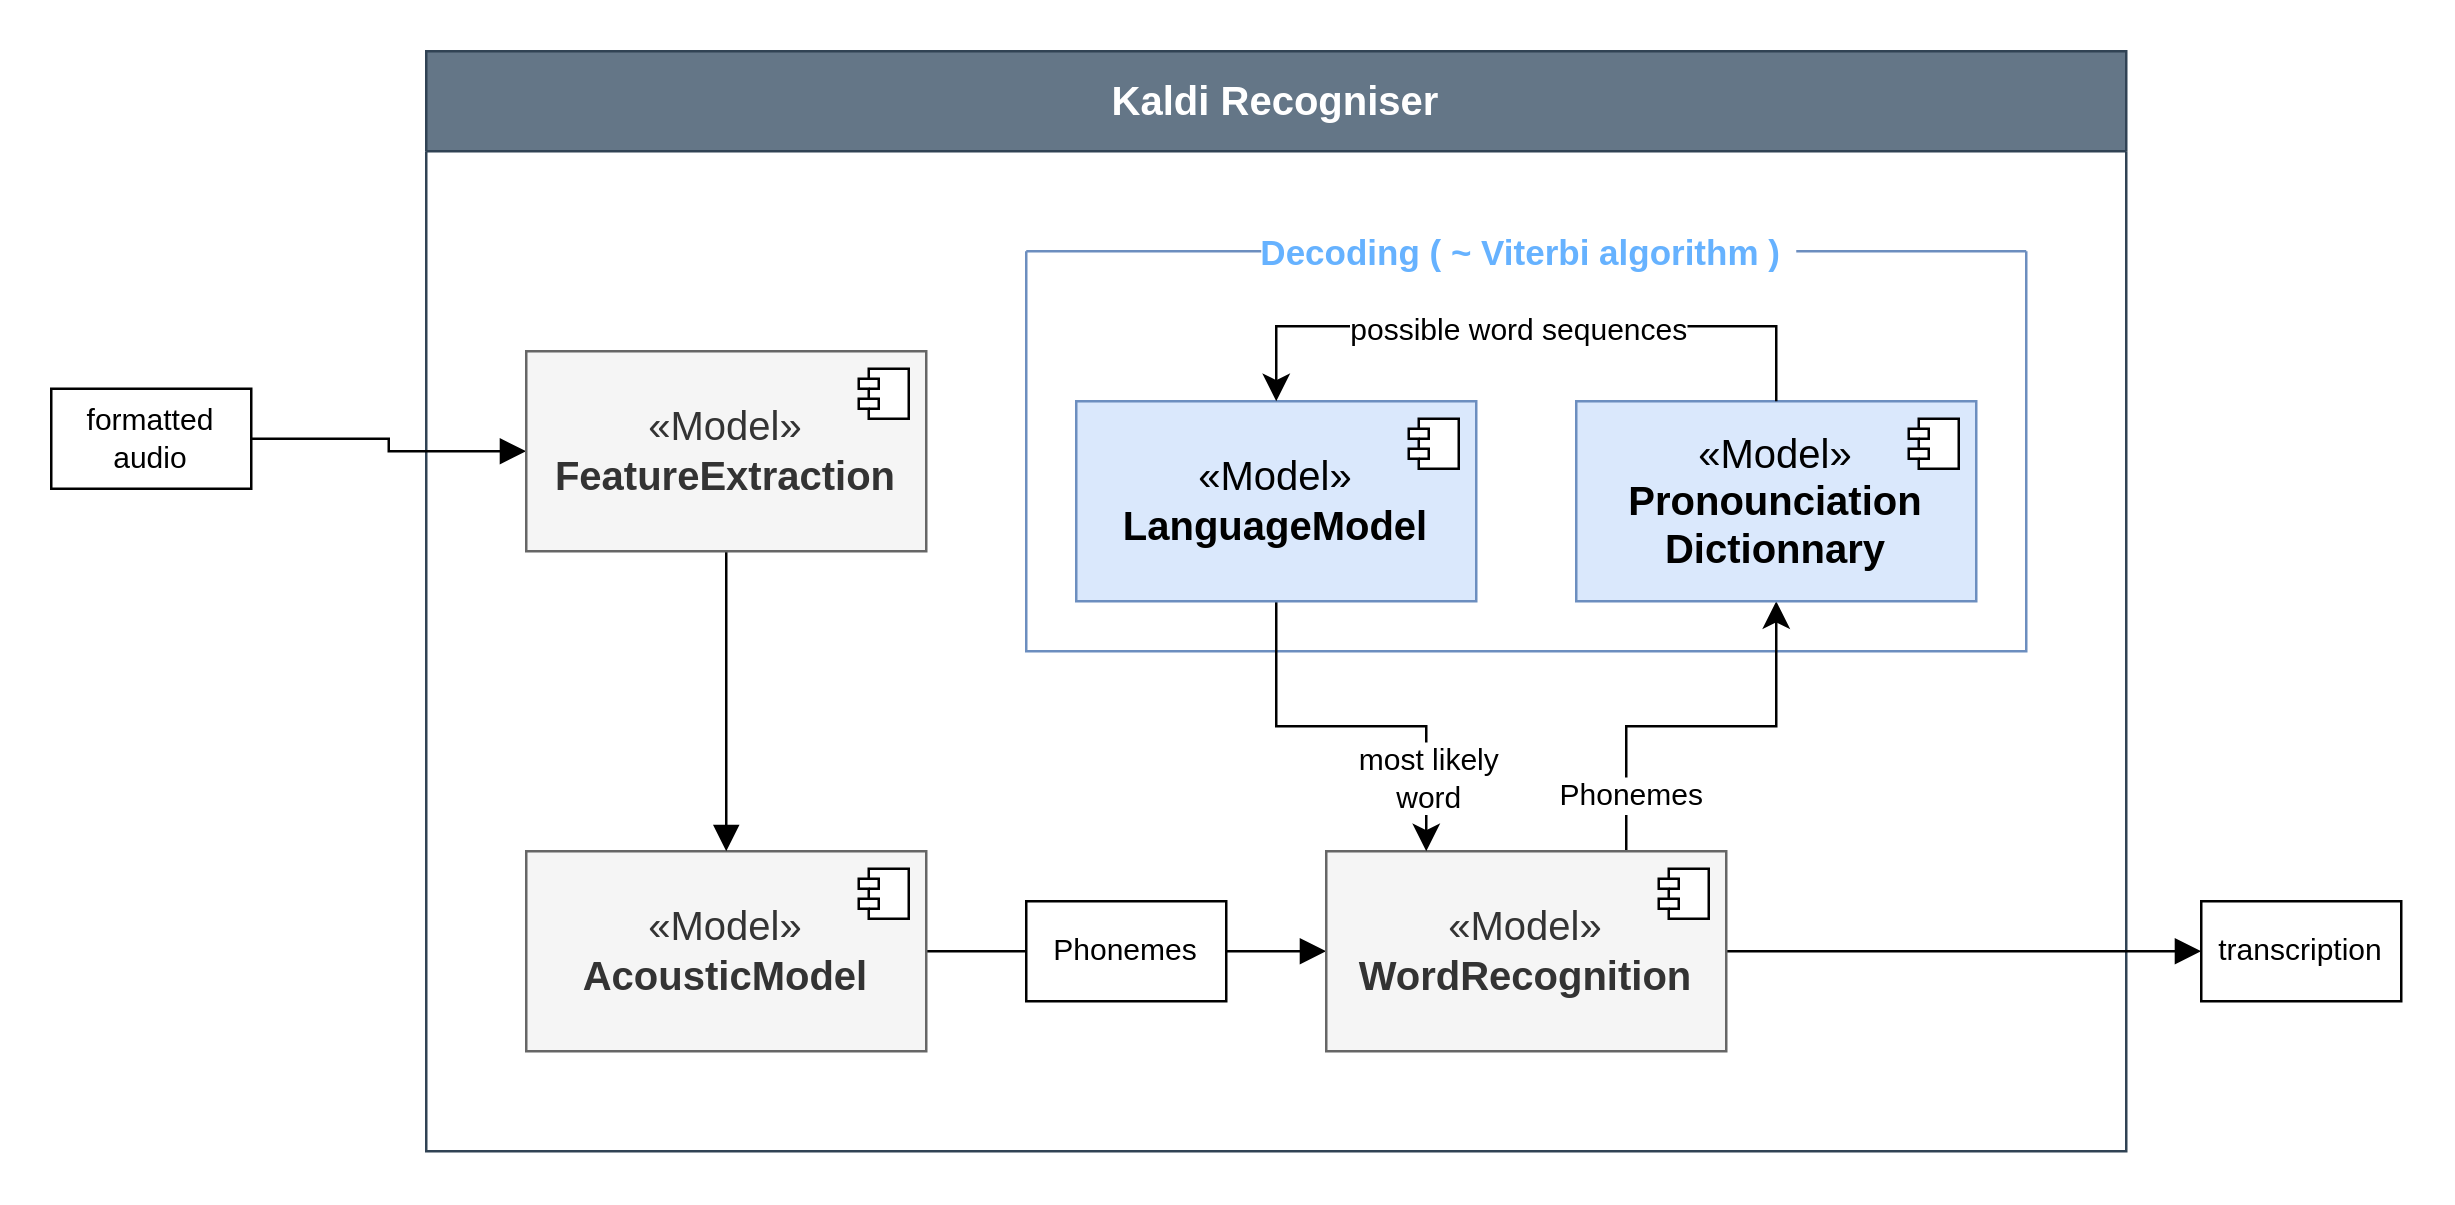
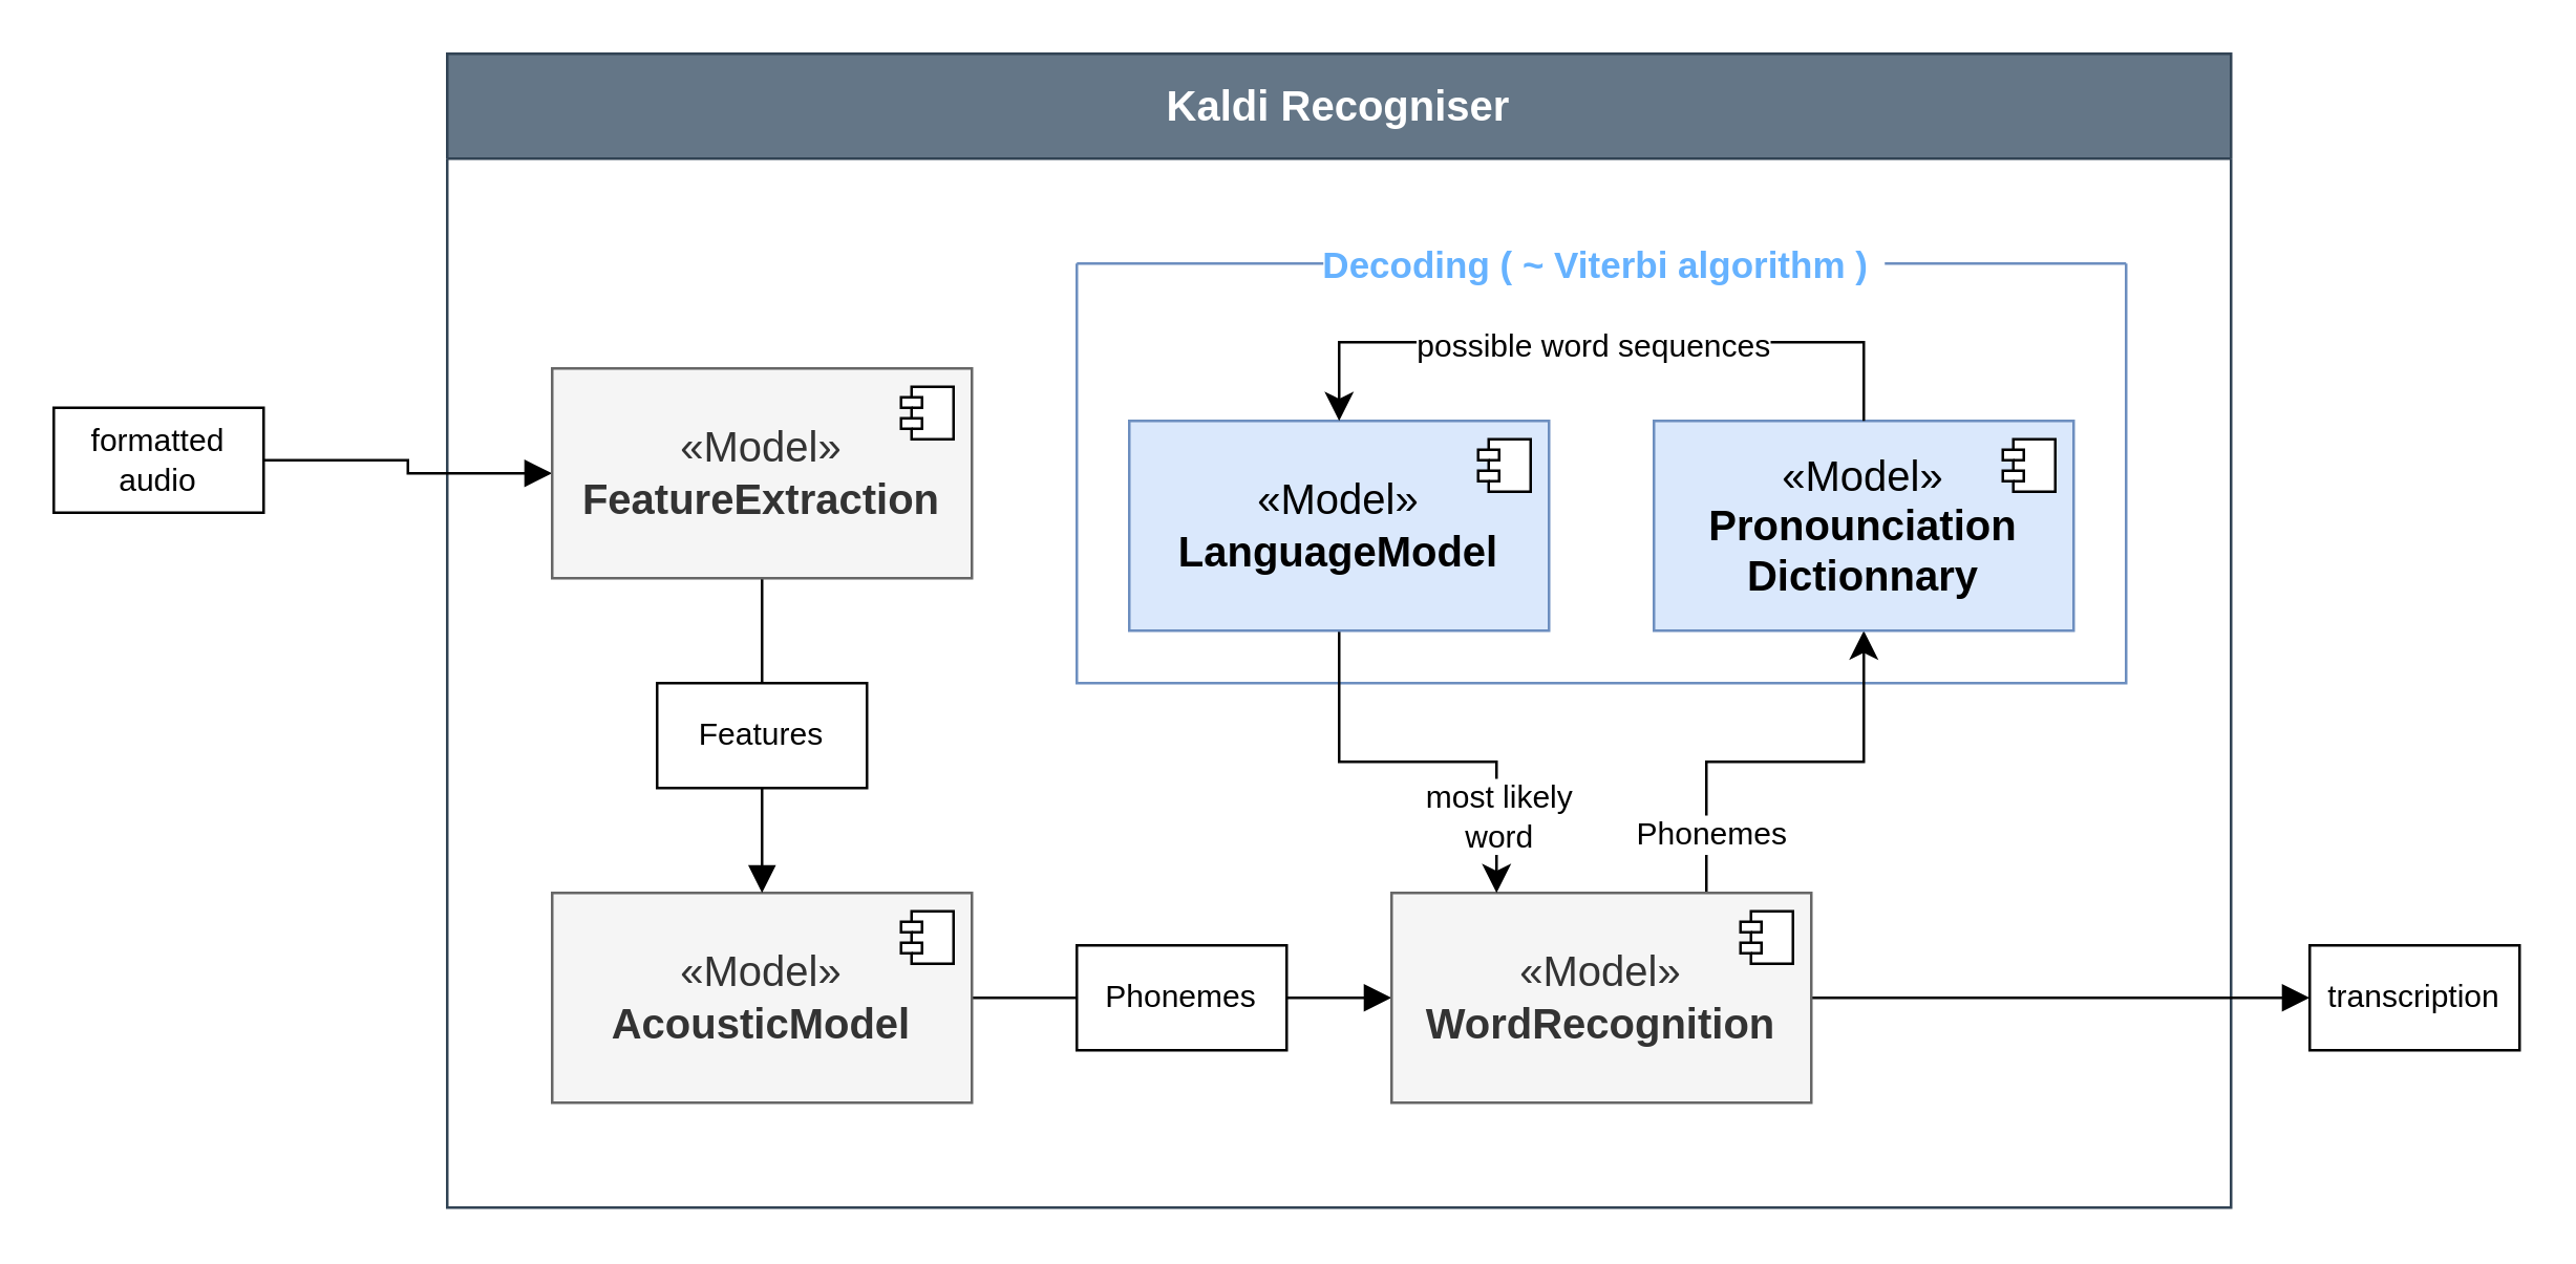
  <mxCell id="0" />
  <mxCell id="1" parent="0" />
  <mxCell id="2" value="Decoding ( ~ Viterbi algorithm ) " style="swimlane;startSize=0;fontFamily=Helvetica;fontSize=14;labelBackgroundColor=default;fontStyle=1;fillColor=#dae8fc;strokeColor=#6c8ebf;strokeWidth=1;fontColor=#66B2FF;" parent="1" vertex="1"><mxGeometry x="410" width="400" height="160" as="geometry" y="100" /></mxCell>
  <mxCell id="3" value="Kaldi Recogniser" style="swimlane;whiteSpace=wrap;html=1;fontSize=16;startSize=40;fillColor=#647687;fontColor=#ffffff;strokeColor=#314354;container=0;" parent="1" vertex="1"><mxGeometry x="170" y="20" width="680" height="440" as="geometry" /></mxCell>
  <mxCell id="4" style="edgeStyle=orthogonalEdgeStyle;shape=connector;rounded=0;orthogonalLoop=1;jettySize=auto;html=1;entryX=0;entryY=0.5;entryDx=0;entryDy=0;labelBackgroundColor=default;strokeColor=default;fontFamily=Helvetica;fontSize=12;fontColor=default;endArrow=block;startSize=8;endSize=8;endFill=1;" parent="1" source="5" target="12" edge="1"><mxGeometry relative="1" as="geometry" /></mxCell>
  <mxCell id="5" value="formatted&lt;br&gt;audio" style="html=1;whiteSpace=wrap;fontFamily=Helvetica;fontSize=12;fontColor=default;" parent="1" vertex="1"><mxGeometry x="20" y="155" width="80" height="40" as="geometry" /></mxCell>
  <mxCell id="6" value="transcription" style="html=1;whiteSpace=wrap;fontFamily=Helvetica;fontSize=12;fontColor=default;" parent="1" vertex="1"><mxGeometry x="880" y="360" width="80" height="40" as="geometry" /></mxCell>
  <mxCell id="7" style="edgeStyle=orthogonalEdgeStyle;shape=connector;rounded=0;orthogonalLoop=1;jettySize=auto;html=1;entryX=0;entryY=0.5;entryDx=0;entryDy=0;labelBackgroundColor=default;strokeColor=default;fontFamily=Helvetica;fontSize=12;fontColor=default;endArrow=block;startSize=8;endSize=8;endFill=1;" parent="1" source="17" target="6" edge="1"><mxGeometry relative="1" as="geometry" /></mxCell>
  <mxCell id="8" style="edgeStyle=orthogonalEdgeStyle;shape=connector;rounded=0;orthogonalLoop=1;jettySize=auto;html=1;entryX=0;entryY=0.5;entryDx=0;entryDy=0;labelBackgroundColor=default;strokeColor=default;fontFamily=Helvetica;fontSize=12;fontColor=default;endArrow=block;startSize=8;endSize=8;endFill=1;" parent="1" source="9" target="17" edge="1"><mxGeometry relative="1" as="geometry" /></mxCell>
  <mxCell id="9" value="«Model»&lt;br&gt;&lt;b&gt;AcousticModel&lt;/b&gt;" style="html=1;dropTarget=0;whiteSpace=wrap;fontSize=16;fillColor=#f5f5f5;strokeColor=#666666;fontColor=#333333;" parent="1" vertex="1"><mxGeometry x="210" y="340" width="160" height="80" as="geometry" /></mxCell>
  <mxCell id="10" value="" style="shape=module;jettyWidth=8;jettyHeight=4;fontSize=16;" parent="9" vertex="1"><mxGeometry x="1" width="20" height="20" relative="1" as="geometry"><mxPoint x="-27" y="7" as="offset" /></mxGeometry></mxCell>
  <mxCell id="11" style="edgeStyle=orthogonalEdgeStyle;shape=connector;rounded=0;orthogonalLoop=1;jettySize=auto;html=1;entryX=0.5;entryY=0;entryDx=0;entryDy=0;labelBackgroundColor=default;strokeColor=default;fontFamily=Helvetica;fontSize=12;fontColor=default;endArrow=block;startSize=8;endSize=8;endFill=1;" parent="1" source="12" target="9" edge="1"><mxGeometry relative="1" as="geometry" /></mxCell>
  <mxCell id="12" value="«Model»&lt;br&gt;&lt;b&gt;FeatureExtraction&lt;/b&gt;" style="html=1;dropTarget=0;whiteSpace=wrap;fontSize=16;fillColor=#f5f5f5;strokeColor=#666666;fontColor=#333333;" parent="1" vertex="1"><mxGeometry x="210" y="140" width="160" height="80" as="geometry" /></mxCell>
  <mxCell id="13" value="" style="shape=module;jettyWidth=8;jettyHeight=4;fontSize=16;" parent="12" vertex="1"><mxGeometry x="1" width="20" height="20" relative="1" as="geometry"><mxPoint x="-27" y="7" as="offset" /></mxGeometry></mxCell>
+ <mxCell id="14" value="Features" style="html=1;whiteSpace=wrap;fontFamily=Helvetica;fontSize=12;fontColor=default;" parent="1" vertex="1"><mxGeometry x="250" y="260" width="80" height="40" as="geometry" /></mxCell>
  <mxCell id="15" style="edgeStyle=orthogonalEdgeStyle;shape=connector;rounded=0;orthogonalLoop=1;jettySize=auto;html=1;exitX=0.75;exitY=0;exitDx=0;exitDy=0;entryX=0.5;entryY=1;entryDx=0;entryDy=0;labelBackgroundColor=default;strokeColor=default;fontFamily=Helvetica;fontSize=12;fontColor=default;endArrow=classic;startSize=8;endSize=8;" parent="1" source="17" target="24" edge="1"><mxGeometry relative="1" as="geometry" /></mxCell>
  <mxCell id="16" value="Phonemes" style="edgeLabel;html=1;align=center;verticalAlign=middle;resizable=0;points=[];fontSize=12;fontFamily=Helvetica;fontColor=default;" parent="15" vertex="1" connectable="0"><mxGeometry x="0.123" y="-2" relative="1" as="geometry"><mxPoint x="-39" y="25" as="offset" /></mxGeometry></mxCell>
  <mxCell id="17" value="«Model»&lt;br&gt;&lt;b&gt;WordRecognition&lt;/b&gt;" style="html=1;dropTarget=0;whiteSpace=wrap;fontSize=16;fillColor=#f5f5f5;strokeColor=#666666;fontColor=#333333;" parent="1" vertex="1"><mxGeometry x="530" y="340" width="160" height="80" as="geometry" /></mxCell>
  <mxCell id="18" value="" style="shape=module;jettyWidth=8;jettyHeight=4;fontSize=16;" parent="17" vertex="1"><mxGeometry x="1" width="20" height="20" relative="1" as="geometry"><mxPoint x="-27" y="7" as="offset" /></mxGeometry></mxCell>
  <mxCell id="19" value="Phonemes" style="html=1;whiteSpace=wrap;fontFamily=Helvetica;fontSize=12;fontColor=default;" parent="1" vertex="1"><mxGeometry x="410" y="360" width="80" height="40" as="geometry" /></mxCell>
  <mxCell id="20" style="edgeStyle=orthogonalEdgeStyle;shape=connector;rounded=0;orthogonalLoop=1;jettySize=auto;html=1;entryX=0.25;entryY=0;entryDx=0;entryDy=0;labelBackgroundColor=default;strokeColor=default;fontFamily=Helvetica;fontSize=12;fontColor=default;endArrow=classic;startSize=8;endSize=8;" parent="1" source="22" target="17" edge="1"><mxGeometry relative="1" as="geometry" /></mxCell>
  <mxCell id="21" value="most likely&lt;br&gt;word" style="edgeLabel;html=1;align=center;verticalAlign=middle;resizable=0;points=[];fontSize=12;fontFamily=Helvetica;fontColor=default;" parent="20" vertex="1" connectable="0"><mxGeometry x="0.708" relative="1" as="geometry"><mxPoint y="-7" as="offset" /></mxGeometry></mxCell>
  <mxCell id="22" value="«Model»&lt;br&gt;&lt;b&gt;LanguageModel&lt;/b&gt;" style="html=1;dropTarget=0;whiteSpace=wrap;fontSize=16;fillColor=#dae8fc;strokeColor=#6c8ebf;" parent="1" vertex="1"><mxGeometry x="430" y="160" width="160" height="80" as="geometry" /></mxCell>
  <mxCell id="23" value="" style="shape=module;jettyWidth=8;jettyHeight=4;fontSize=16;" parent="22" vertex="1"><mxGeometry x="1" width="20" height="20" relative="1" as="geometry"><mxPoint x="-27" y="7" as="offset" /></mxGeometry></mxCell>
  <mxCell id="24" value="«Model»&lt;br&gt;&lt;b&gt;Pronounciation&lt;br&gt;Dictionnary&lt;/b&gt;" style="html=1;dropTarget=0;whiteSpace=wrap;fontSize=16;fillColor=#dae8fc;strokeColor=#6c8ebf;" parent="1" vertex="1"><mxGeometry x="630" y="160" width="160" height="80" as="geometry" /></mxCell>
  <mxCell id="25" value="" style="shape=module;jettyWidth=8;jettyHeight=4;fontSize=16;" parent="24" vertex="1"><mxGeometry x="1" width="20" height="20" relative="1" as="geometry"><mxPoint x="-27" y="7" as="offset" /></mxGeometry></mxCell>
  <mxCell id="26" style="edgeStyle=orthogonalEdgeStyle;shape=connector;rounded=0;orthogonalLoop=1;jettySize=auto;html=1;entryX=0.5;entryY=0;entryDx=0;entryDy=0;labelBackgroundColor=default;strokeColor=default;fontFamily=Helvetica;fontSize=12;fontColor=default;endArrow=classic;startSize=8;endSize=8;" parent="1" source="24" target="22" edge="1"><mxGeometry relative="1" as="geometry"><Array as="points"><mxPoint x="710" y="130" /><mxPoint x="510" y="130" /></Array></mxGeometry></mxCell>
  <mxCell id="27" value="possible word sequences" style="edgeLabel;html=1;align=center;verticalAlign=middle;resizable=0;points=[];fontSize=12;fontFamily=Helvetica;fontColor=default;" parent="26" vertex="1" connectable="0"><mxGeometry x="0.033" y="1" relative="1" as="geometry"><mxPoint as="offset" /></mxGeometry></mxCell>
